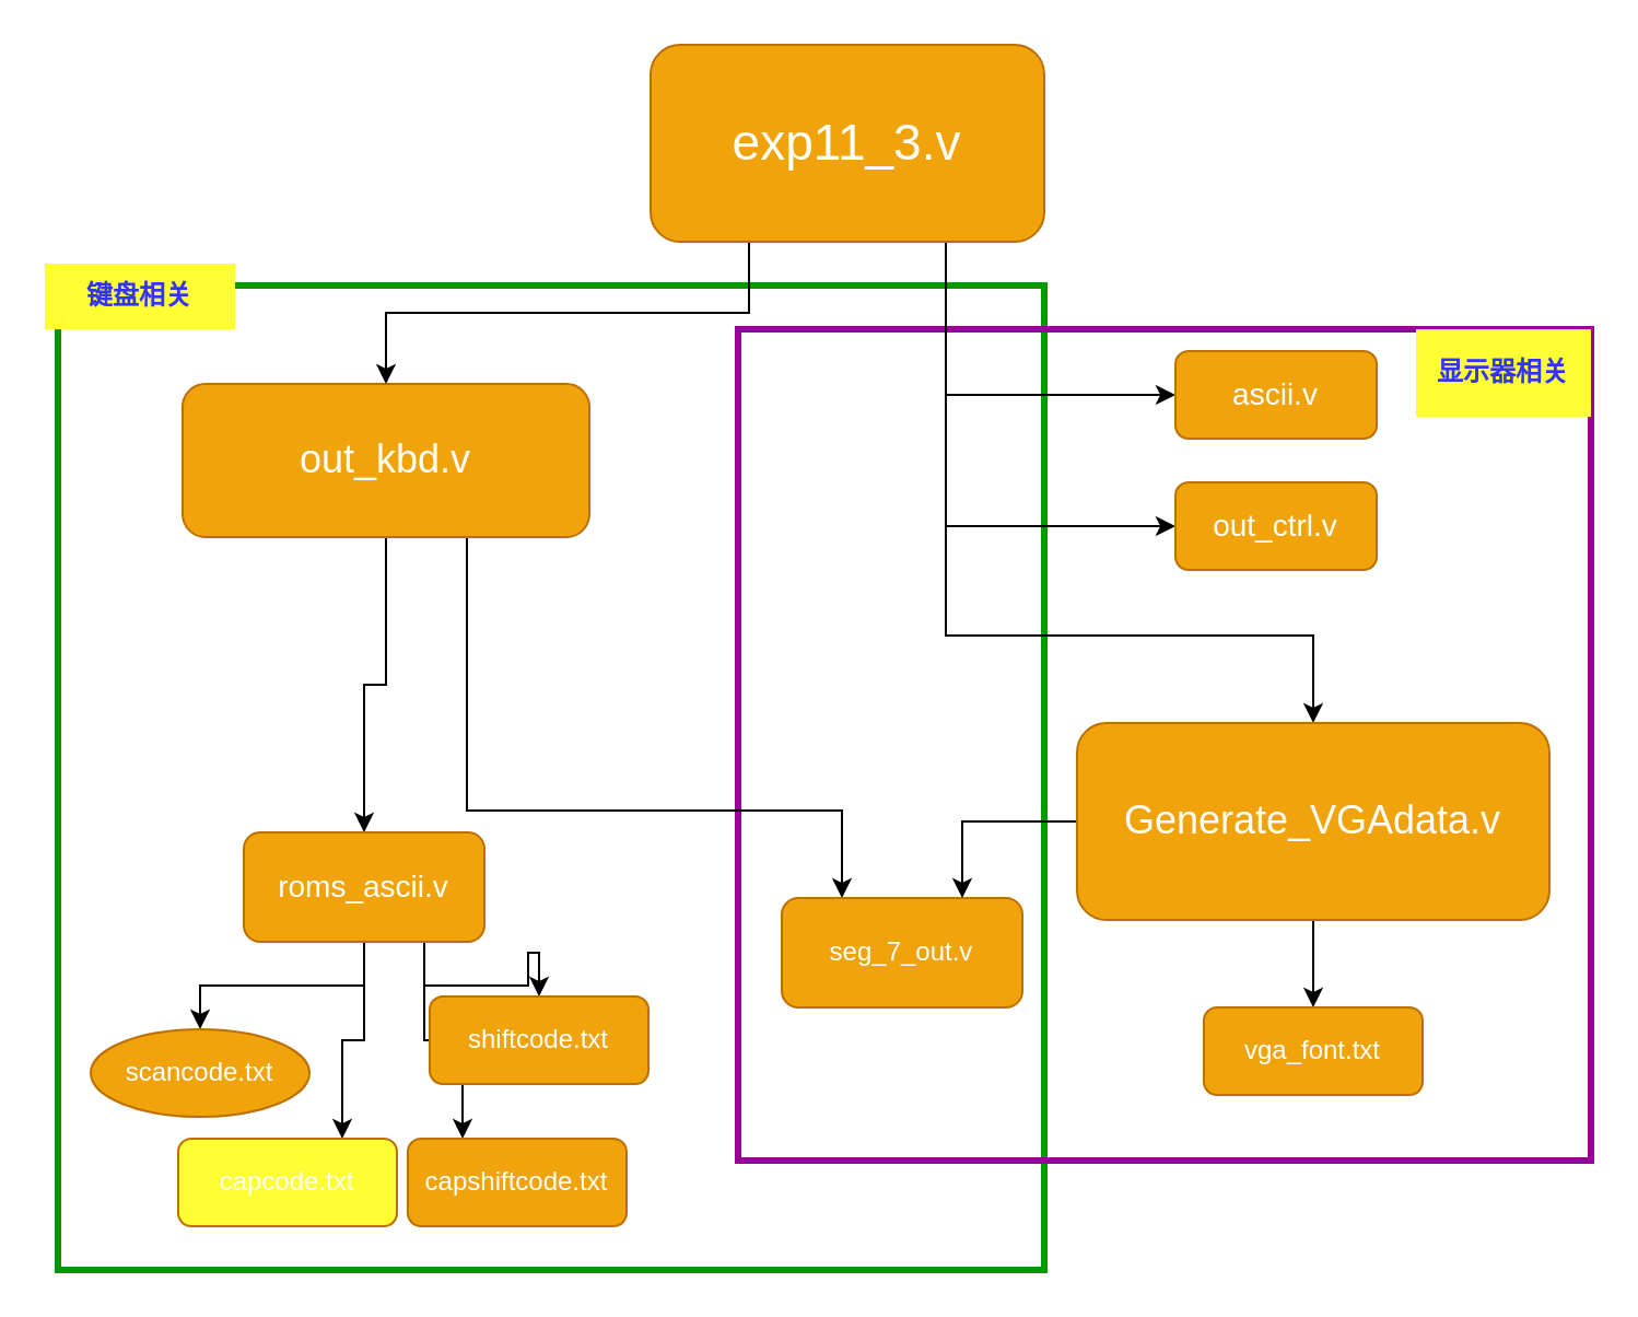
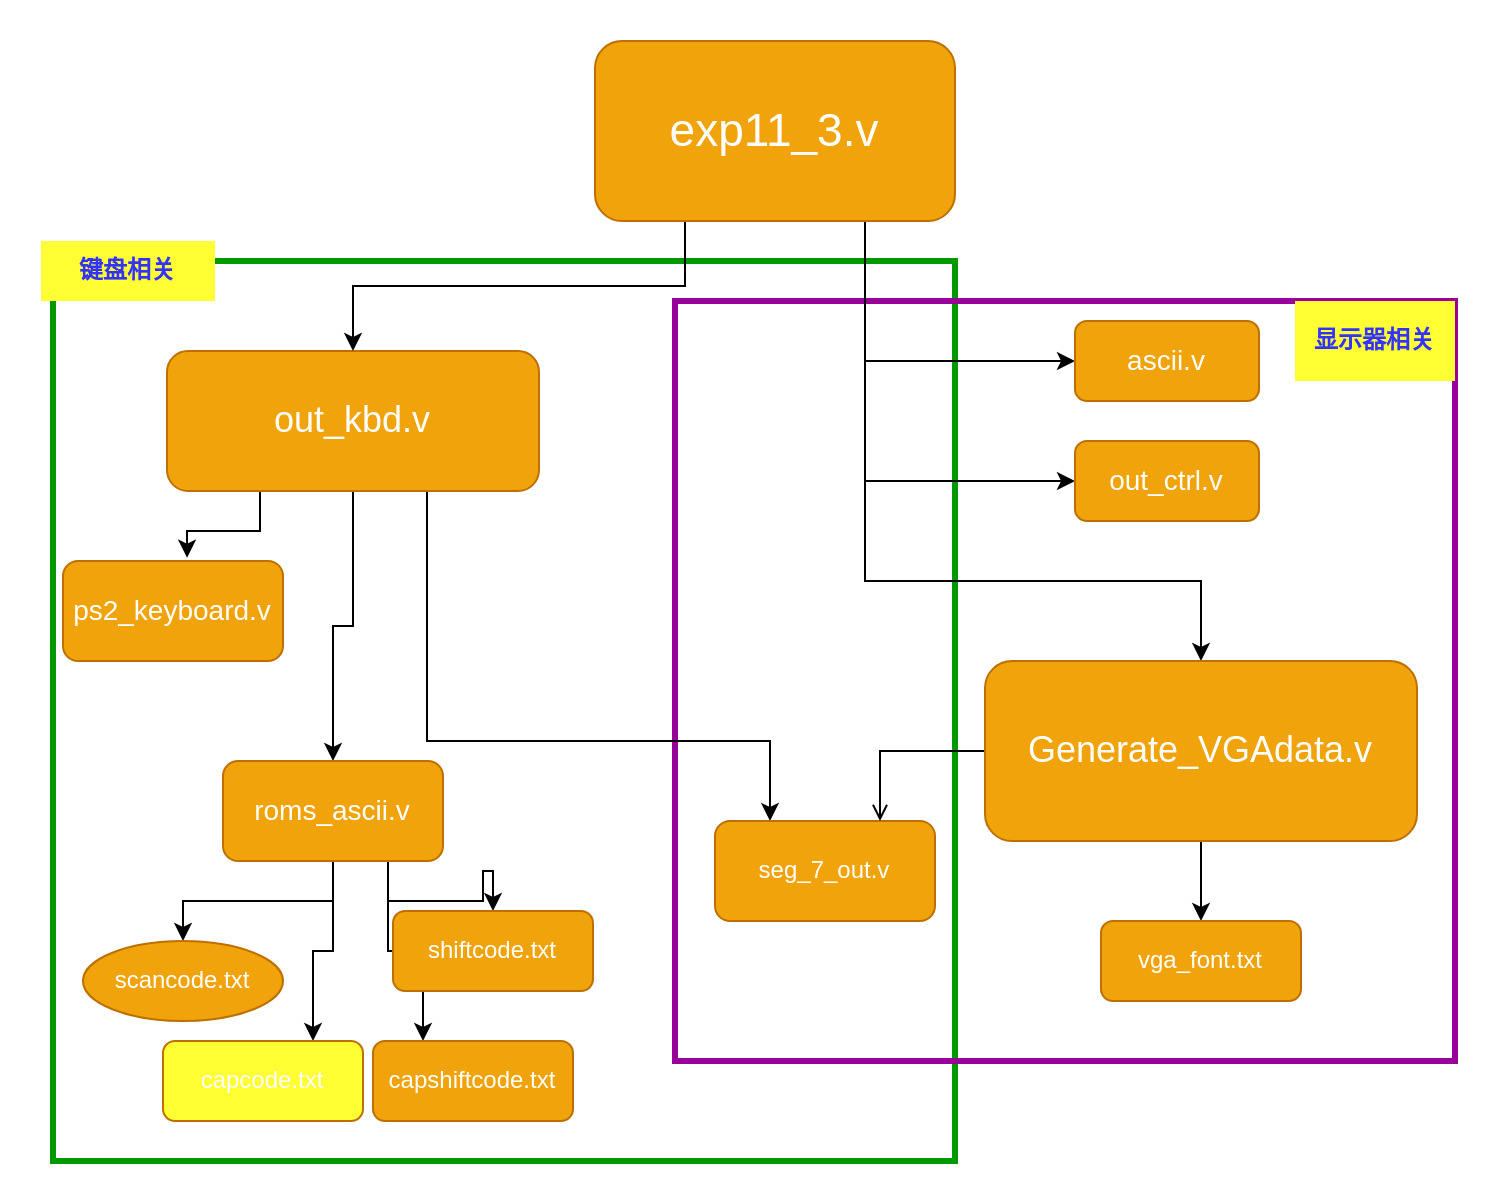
  <mxCell id="0" />
  <mxCell id="1" parent="0" />
  <mxCell id="2" value="" style="rounded=0;whiteSpace=wrap;html=1;fillColor=none;strokeColor=#009900;strokeWidth=3;" vertex="1" parent="1"><mxGeometry x="26" y="130" width="451" height="450" as="geometry" /></mxCell>
  <mxCell id="3" value="" style="rounded=0;whiteSpace=wrap;html=1;strokeWidth=3;fontColor=#ffffff;fillColor=none;strokeColor=#990099;" vertex="1" parent="1"><mxGeometry x="337" y="150" width="390" height="380" as="geometry" /></mxCell>
  <mxCell id="4" style="edgeStyle=orthogonalEdgeStyle;rounded=0;orthogonalLoop=1;jettySize=auto;html=1;exitX=0.75;exitY=1;exitDx=0;exitDy=0;entryX=0.25;entryY=0;entryDx=0;entryDy=0;" parent="1" source="7" target="14" edge="1"><mxGeometry relative="1" as="geometry"><Array as="points"><mxPoint x="213" y="370" /><mxPoint x="385" y="370" /></Array></mxGeometry></mxCell>
+ <mxCell id="5" style="edgeStyle=orthogonalEdgeStyle;rounded=0;orthogonalLoop=1;jettySize=auto;html=1;exitX=0.25;exitY=1;exitDx=0;exitDy=0;entryX=0.564;entryY=-0.033;entryDx=0;entryDy=0;entryPerimeter=0;" parent="1" source="7" target="8" edge="1"><mxGeometry relative="1" as="geometry" /></mxCell>
  <mxCell id="6" style="edgeStyle=orthogonalEdgeStyle;rounded=0;orthogonalLoop=1;jettySize=auto;html=1;exitX=0.5;exitY=1;exitDx=0;exitDy=0;entryX=0.5;entryY=0;entryDx=0;entryDy=0;" parent="1" source="7" target="13" edge="1"><mxGeometry relative="1" as="geometry" /></mxCell>
  <mxCell id="7" value="&lt;div class=&quot;O0&quot; style=&quot;margin-top: 0pt ; margin-bottom: 0pt ; margin-left: 0.38in ; text-indent: -0.38in&quot;&gt;&lt;font style=&quot;font-size: 18px&quot;&gt;out_kbd.v&lt;/font&gt;&lt;/div&gt;" style="rounded=1;whiteSpace=wrap;html=1;fillColor=#f0a30a;strokeColor=#BD7000;fontColor=#ffffff;shadow=0;glass=0;" parent="1" vertex="1"><mxGeometry x="83" y="175" width="186" height="70" as="geometry" /></mxCell>
+ <mxCell id="8" value="&lt;div class=&quot;O0&quot; style=&quot;margin-top: 0pt ; margin-bottom: 0pt ; margin-left: 0.38in ; text-indent: -0.38in&quot;&gt;&lt;font style=&quot;font-size: 14px&quot;&gt;ps2_keyboard.v&lt;/font&gt;&lt;/div&gt;" style="rounded=1;whiteSpace=wrap;html=1;shadow=0;glass=0;fillColor=#f0a30a;strokeColor=#BD7000;fontColor=#ffffff;" parent="1" vertex="1"><mxGeometry x="31" y="280" width="110" height="50" as="geometry" /></mxCell>
  <mxCell id="9" style="edgeStyle=orthogonalEdgeStyle;rounded=0;orthogonalLoop=1;jettySize=auto;html=1;exitX=0.5;exitY=1;exitDx=0;exitDy=0;entryX=0.5;entryY=0;entryDx=0;entryDy=0;" parent="1" source="13" target="16" edge="1"><mxGeometry relative="1" as="geometry" /></mxCell>
  <mxCell id="10" style="edgeStyle=orthogonalEdgeStyle;rounded=0;orthogonalLoop=1;jettySize=auto;html=1;exitX=0.75;exitY=1;exitDx=0;exitDy=0;entryX=0.5;entryY=0;entryDx=0;entryDy=0;" parent="1" source="13" target="17" edge="1"><mxGeometry relative="1" as="geometry" /></mxCell>
  <mxCell id="11" style="edgeStyle=orthogonalEdgeStyle;rounded=0;orthogonalLoop=1;jettySize=auto;html=1;exitX=0.5;exitY=1;exitDx=0;exitDy=0;entryX=0.75;entryY=0;entryDx=0;entryDy=0;" parent="1" source="13" target="18" edge="1"><mxGeometry relative="1" as="geometry" /></mxCell>
  <mxCell id="12" style="edgeStyle=orthogonalEdgeStyle;rounded=0;orthogonalLoop=1;jettySize=auto;html=1;exitX=0.75;exitY=1;exitDx=0;exitDy=0;entryX=0.25;entryY=0;entryDx=0;entryDy=0;" parent="1" source="13" target="19" edge="1"><mxGeometry relative="1" as="geometry" /></mxCell>
  <mxCell id="13" value="&lt;div class=&quot;O0&quot; style=&quot;margin-top: 0pt ; margin-bottom: 0pt ; margin-left: 0.38in ; text-indent: -0.38in ; font-size: 14px&quot;&gt;roms_ascii.v&lt;/div&gt;" style="rounded=1;whiteSpace=wrap;html=1;shadow=0;glass=0;fillColor=#f0a30a;strokeColor=#BD7000;fontColor=#ffffff;" parent="1" vertex="1"><mxGeometry x="111" y="380" width="110" height="50" as="geometry" /></mxCell>
  <mxCell id="14" value="&lt;div class=&quot;O0&quot; style=&quot;margin-top: 0pt ; margin-bottom: 0pt ; margin-left: 0.38in ; text-indent: -0.38in&quot;&gt;seg_7_out.v&lt;/div&gt;" style="rounded=1;whiteSpace=wrap;html=1;shadow=0;glass=0;fillColor=#f0a30a;strokeColor=#BD7000;fontColor=#ffffff;" parent="1" vertex="1"><mxGeometry x="357" y="410" width="110" height="50" as="geometry" /></mxCell>
  <mxCell id="15" style="edgeStyle=orthogonalEdgeStyle;rounded=0;orthogonalLoop=1;jettySize=auto;html=1;exitX=0.5;exitY=1;exitDx=0;exitDy=0;" parent="1" source="7" target="7" edge="1"><mxGeometry relative="1" as="geometry" /></mxCell>
  <mxCell id="16" value="&lt;div class=&quot;O0&quot; style=&quot;margin-top: 0pt ; margin-bottom: 0pt ; margin-left: 0.38in ; text-indent: -0.38in&quot;&gt;scancode.txt&lt;/div&gt;" style="ellipse;whiteSpace=wrap;html=1;shadow=0;glass=0;fillColor=#f0a30a;strokeColor=#BD7000;fontColor=#ffffff;" parent="1" vertex="1"><mxGeometry x="41" y="470" width="100" height="40" as="geometry" /></mxCell>
  <mxCell id="17" value="&lt;div class=&quot;O0&quot; style=&quot;margin-top: 0pt ; margin-bottom: 0pt ; margin-left: 0.38in ; text-indent: -0.38in&quot;&gt;shiftcode.txt&lt;/div&gt;" style="rounded=1;whiteSpace=wrap;html=1;shadow=0;glass=0;fillColor=#f0a30a;strokeColor=#BD7000;fontColor=#ffffff;" parent="1" vertex="1"><mxGeometry x="196" y="455" width="100" height="40" as="geometry" /></mxCell>
  <mxCell id="18" value="&lt;div class=&quot;O0&quot; style=&quot;margin-top: 0pt ; margin-bottom: 0pt ; margin-left: 0.38in ; text-indent: -0.38in&quot;&gt;capcode.txt&lt;/div&gt;" style="rounded=1;whiteSpace=wrap;html=1;shadow=0;glass=0;fillColor=#ffff33;strokeColor=#BD7000;fontColor=#ffffff;" parent="1" vertex="1"><mxGeometry x="81" y="520" width="100" height="40" as="geometry" /></mxCell>
  <mxCell id="19" value="&lt;div class=&quot;O0&quot; style=&quot;margin-top: 0pt ; margin-bottom: 0pt ; margin-left: 0.38in ; text-indent: -0.38in&quot;&gt;capshiftcode.txt&lt;/div&gt;" style="rounded=1;whiteSpace=wrap;html=1;shadow=0;glass=0;fillColor=#f0a30a;strokeColor=#BD7000;fontColor=#ffffff;" parent="1" vertex="1"><mxGeometry x="186" y="520" width="100" height="40" as="geometry" /></mxCell>
  <mxCell id="20" style="edgeStyle=orthogonalEdgeStyle;rounded=0;orthogonalLoop=1;jettySize=auto;html=1;exitX=0.5;exitY=1;exitDx=0;exitDy=0;" parent="1" source="19" target="19" edge="1"><mxGeometry relative="1" as="geometry" /></mxCell>
  <mxCell id="21" style="edgeStyle=orthogonalEdgeStyle;rounded=0;orthogonalLoop=1;jettySize=auto;html=1;exitX=0.25;exitY=1;exitDx=0;exitDy=0;entryX=0.5;entryY=0;entryDx=0;entryDy=0;" parent="1" source="25" target="7" edge="1"><mxGeometry relative="1" as="geometry" /></mxCell>
  <mxCell id="22" style="edgeStyle=orthogonalEdgeStyle;rounded=0;orthogonalLoop=1;jettySize=auto;html=1;exitX=0.75;exitY=1;exitDx=0;exitDy=0;" edge="1" parent="1" source="25" target="28"><mxGeometry relative="1" as="geometry"><Array as="points"><mxPoint x="432" y="290" /><mxPoint x="600" y="290" /></Array></mxGeometry></mxCell>
  <mxCell id="23" style="edgeStyle=orthogonalEdgeStyle;rounded=0;orthogonalLoop=1;jettySize=auto;html=1;exitX=0.75;exitY=1;exitDx=0;exitDy=0;entryX=0;entryY=0.5;entryDx=0;entryDy=0;" edge="1" parent="1" source="25" target="29"><mxGeometry relative="1" as="geometry" /></mxCell>
  <mxCell id="24" style="edgeStyle=orthogonalEdgeStyle;rounded=0;orthogonalLoop=1;jettySize=auto;html=1;exitX=0.75;exitY=1;exitDx=0;exitDy=0;entryX=0;entryY=0.5;entryDx=0;entryDy=0;" edge="1" parent="1" source="25" target="30"><mxGeometry relative="1" as="geometry" /></mxCell>
  <mxCell id="25" value="&lt;div class=&quot;O0&quot; style=&quot;margin-top: 0pt ; margin-bottom: 0pt ; margin-left: 0.38in ; text-indent: -0.38in&quot;&gt;&lt;font style=&quot;font-size: 23px&quot;&gt;exp11_3.v&lt;/font&gt;&lt;/div&gt;" style="rounded=1;whiteSpace=wrap;html=1;fillColor=#f0a30a;strokeColor=#BD7000;fontColor=#ffffff;shadow=0;glass=0;" parent="1" vertex="1"><mxGeometry x="297" y="20" width="180" height="90" as="geometry" /></mxCell>
  <mxCell id="26" style="edgeStyle=orthogonalEdgeStyle;rounded=0;orthogonalLoop=1;jettySize=auto;html=1;exitX=0.5;exitY=1;exitDx=0;exitDy=0;" edge="1" parent="1" source="28" target="31"><mxGeometry relative="1" as="geometry" /></mxCell>
- <mxCell id="27" style="edgeStyle=orthogonalEdgeStyle;rounded=0;orthogonalLoop=1;jettySize=auto;html=1;exitX=0;exitY=0.5;exitDx=0;exitDy=0;entryX=0.75;entryY=0;entryDx=0;entryDy=0;" edge="1" parent="1" source="28" target="14"><mxGeometry relative="1" as="geometry" /></mxCell>
+ <mxCell id="27" style="edgeStyle=orthogonalEdgeStyle;rounded=0;orthogonalLoop=1;jettySize=auto;html=1;exitX=0;exitY=0.5;exitDx=0;exitDy=0;entryX=0.75;entryY=0;entryDx=0;entryDy=0;endArrow=open;" edge="1" parent="1" source="28" target="14"><mxGeometry relative="1" as="geometry" /></mxCell>
  <mxCell id="28" value="&lt;div class=&quot;O0&quot; style=&quot;margin-top: 0pt ; margin-bottom: 0pt ; margin-left: 0.38in ; text-indent: -0.38in&quot;&gt;&lt;font style=&quot;font-size: 18px&quot;&gt;Generate_VGAdata.v&lt;/font&gt;&lt;/div&gt;" style="rounded=1;whiteSpace=wrap;html=1;fillColor=#f0a30a;strokeColor=#BD7000;fontColor=#ffffff;shadow=0;glass=0;" vertex="1" parent="1"><mxGeometry x="492" y="330" width="216" height="90" as="geometry" /></mxCell>
  <mxCell id="29" value="&lt;div class=&quot;O0&quot; style=&quot;margin-top: 0pt ; margin-bottom: 0pt ; margin-left: 0.38in ; text-indent: -0.38in&quot;&gt;&lt;font style=&quot;font-size: 14px&quot;&gt;ascii.v&lt;/font&gt;&lt;/div&gt;" style="rounded=1;whiteSpace=wrap;html=1;shadow=0;glass=0;fillColor=#f0a30a;strokeColor=#BD7000;fontColor=#ffffff;" vertex="1" parent="1"><mxGeometry x="537" y="160" width="92" height="40" as="geometry" /></mxCell>
  <mxCell id="30" value="&lt;div class=&quot;O0&quot; style=&quot;margin-top: 0pt ; margin-bottom: 0pt ; margin-left: 0.38in ; text-indent: -0.38in&quot;&gt;&lt;font style=&quot;font-size: 14px&quot;&gt;out_ctrl.v&lt;/font&gt;&lt;/div&gt;" style="rounded=1;whiteSpace=wrap;html=1;shadow=0;glass=0;fillColor=#f0a30a;strokeColor=#BD7000;fontColor=#ffffff;" vertex="1" parent="1"><mxGeometry x="537" y="220" width="92" height="40" as="geometry" /></mxCell>
  <mxCell id="31" value="&lt;div class=&quot;O0&quot; style=&quot;margin-top: 0pt ; margin-bottom: 0pt ; margin-left: 0.38in ; text-indent: -0.38in&quot;&gt;vga_font.txt&lt;/div&gt;" style="rounded=1;whiteSpace=wrap;html=1;shadow=0;glass=0;fillColor=#f0a30a;strokeColor=#BD7000;fontColor=#ffffff;" vertex="1" parent="1"><mxGeometry x="550" y="460" width="100" height="40" as="geometry" /></mxCell>
  <mxCell id="32" value="&lt;font color=&quot;#3333ff&quot;&gt;&lt;b&gt;显示器相关&lt;/b&gt;&lt;/font&gt;" style="text;html=1;strokeColor=none;align=center;verticalAlign=middle;whiteSpace=wrap;rounded=0;fillColor=#FFFF33;" vertex="1" parent="1"><mxGeometry x="647" y="150" width="80" height="40" as="geometry" /></mxCell>
  <mxCell id="33" value="&lt;font color=&quot;#3333ff&quot;&gt;&lt;b&gt;键盘相关&lt;/b&gt;&lt;/font&gt;" style="text;html=1;align=center;verticalAlign=middle;whiteSpace=wrap;rounded=0;fillColor=#FFFF33;strokeWidth=1;" vertex="1" parent="1"><mxGeometry x="20" y="120" width="87" height="30" as="geometry" /></mxCell>
